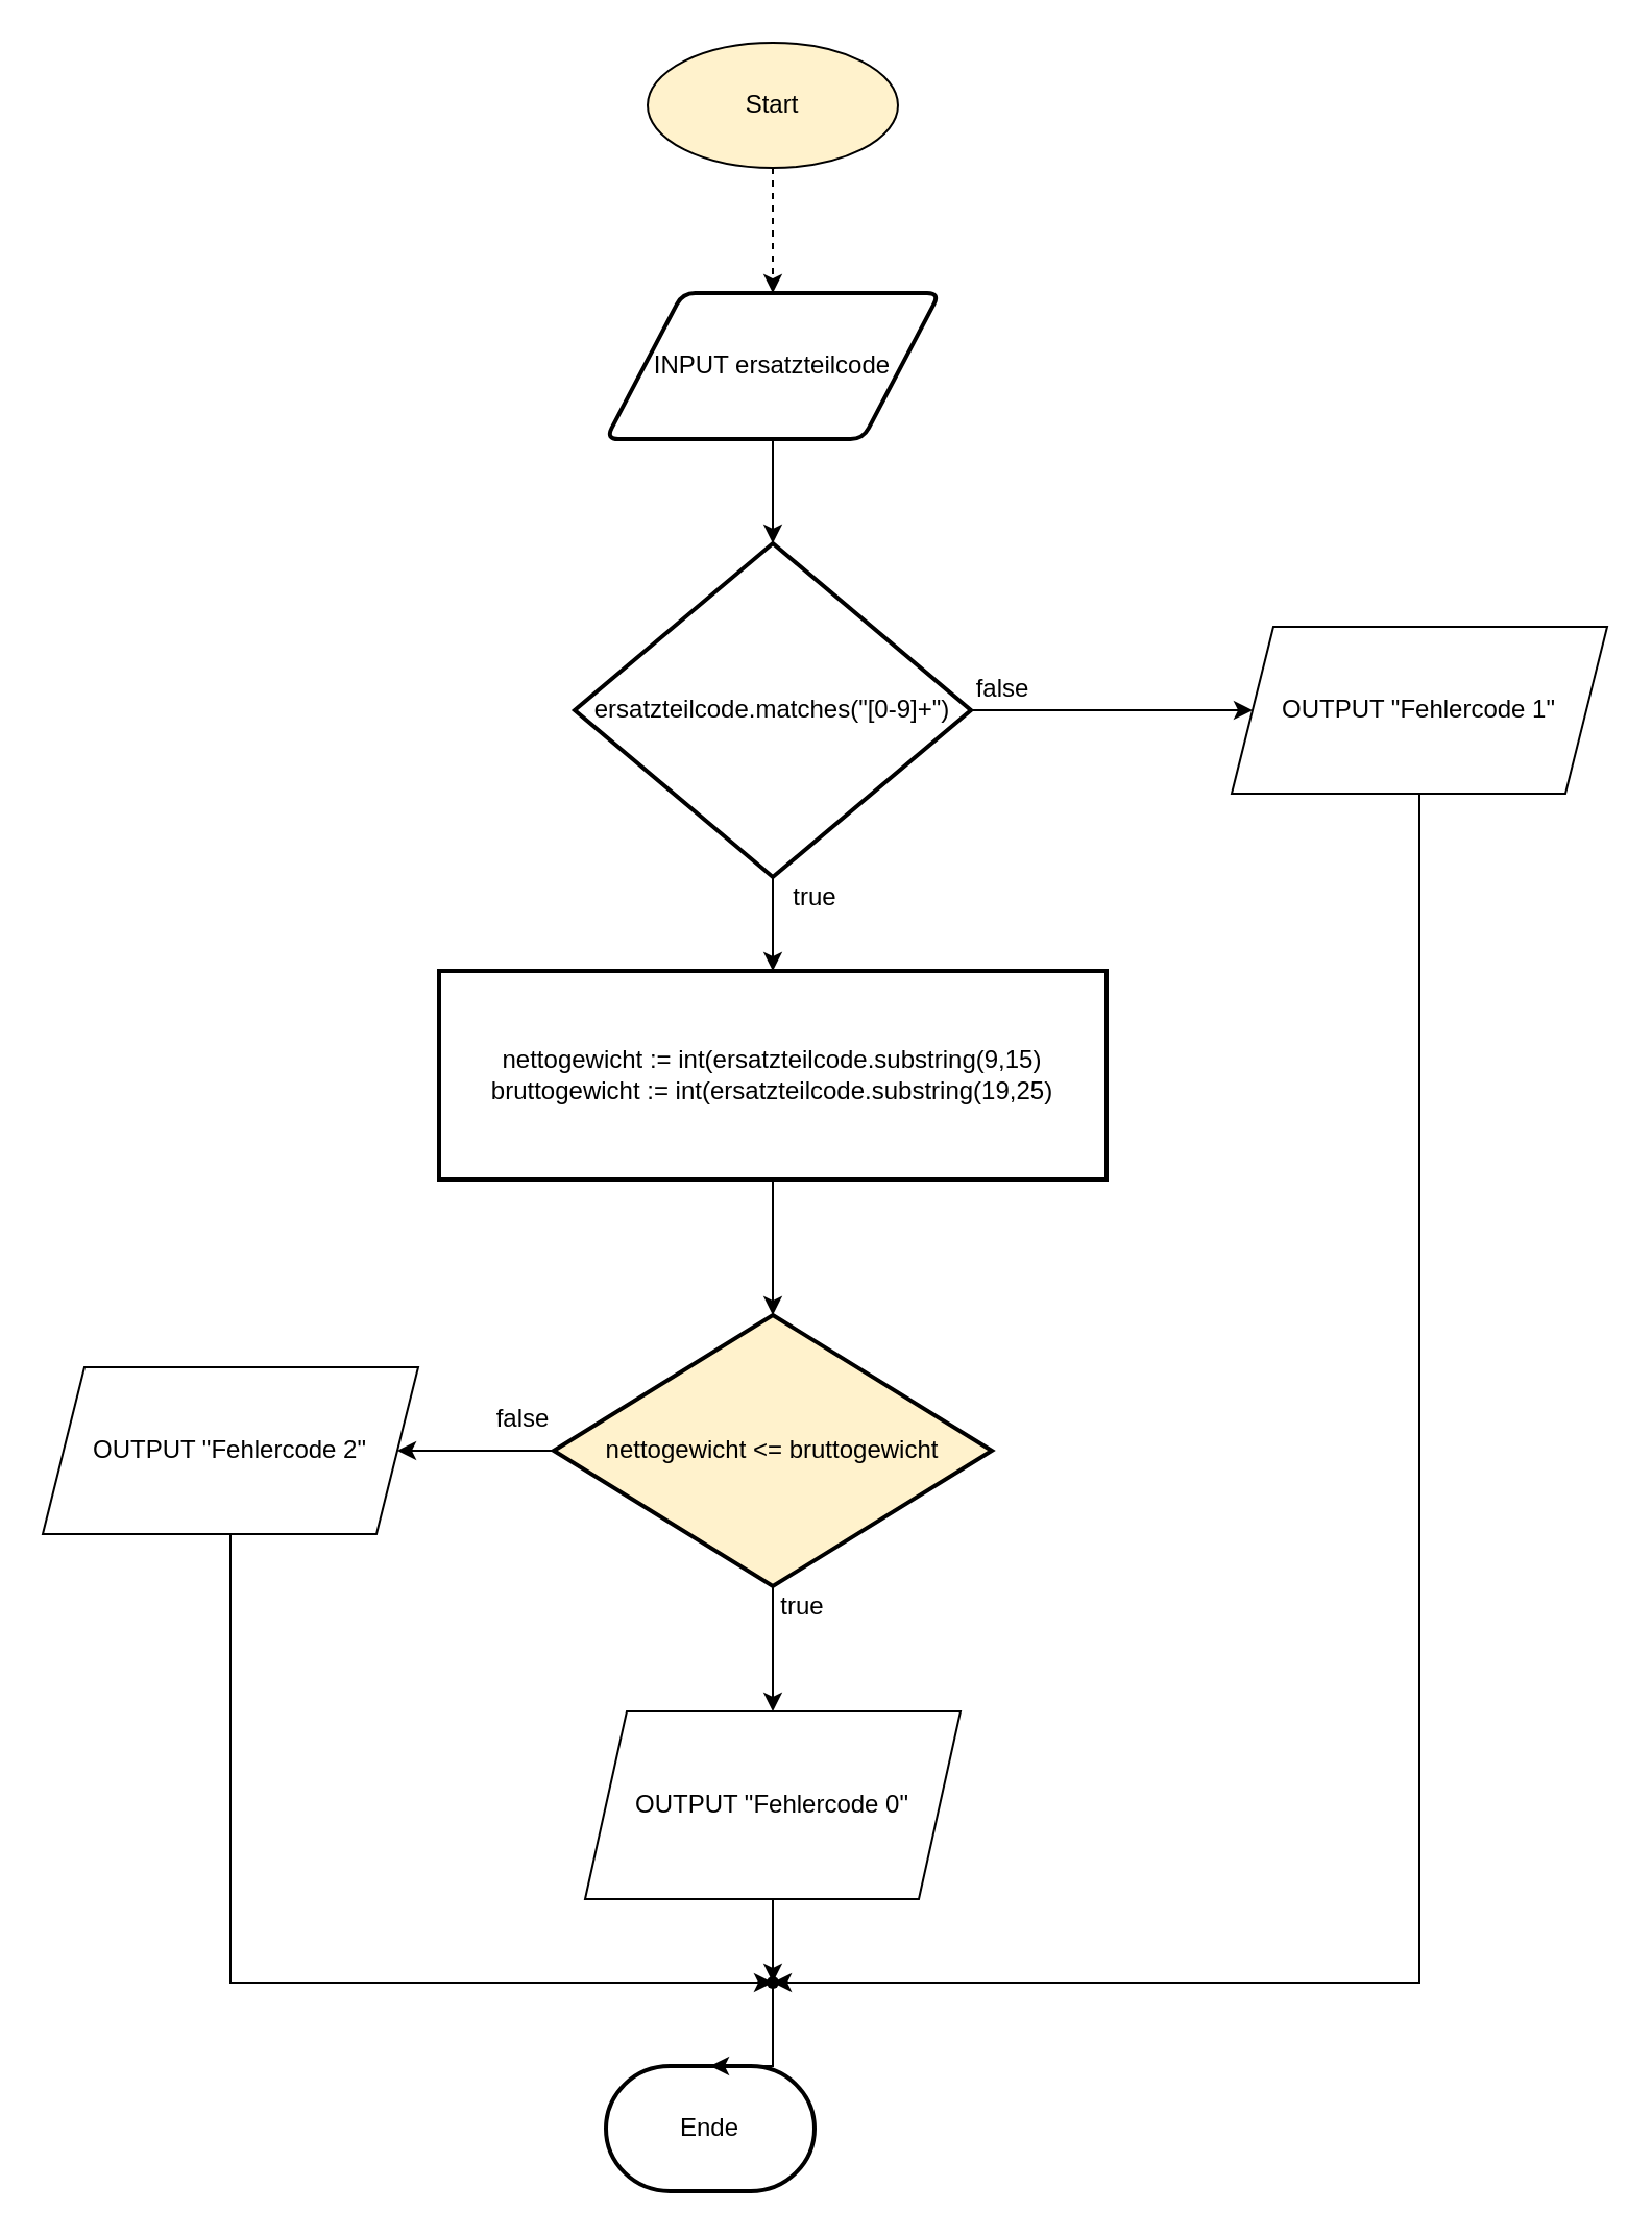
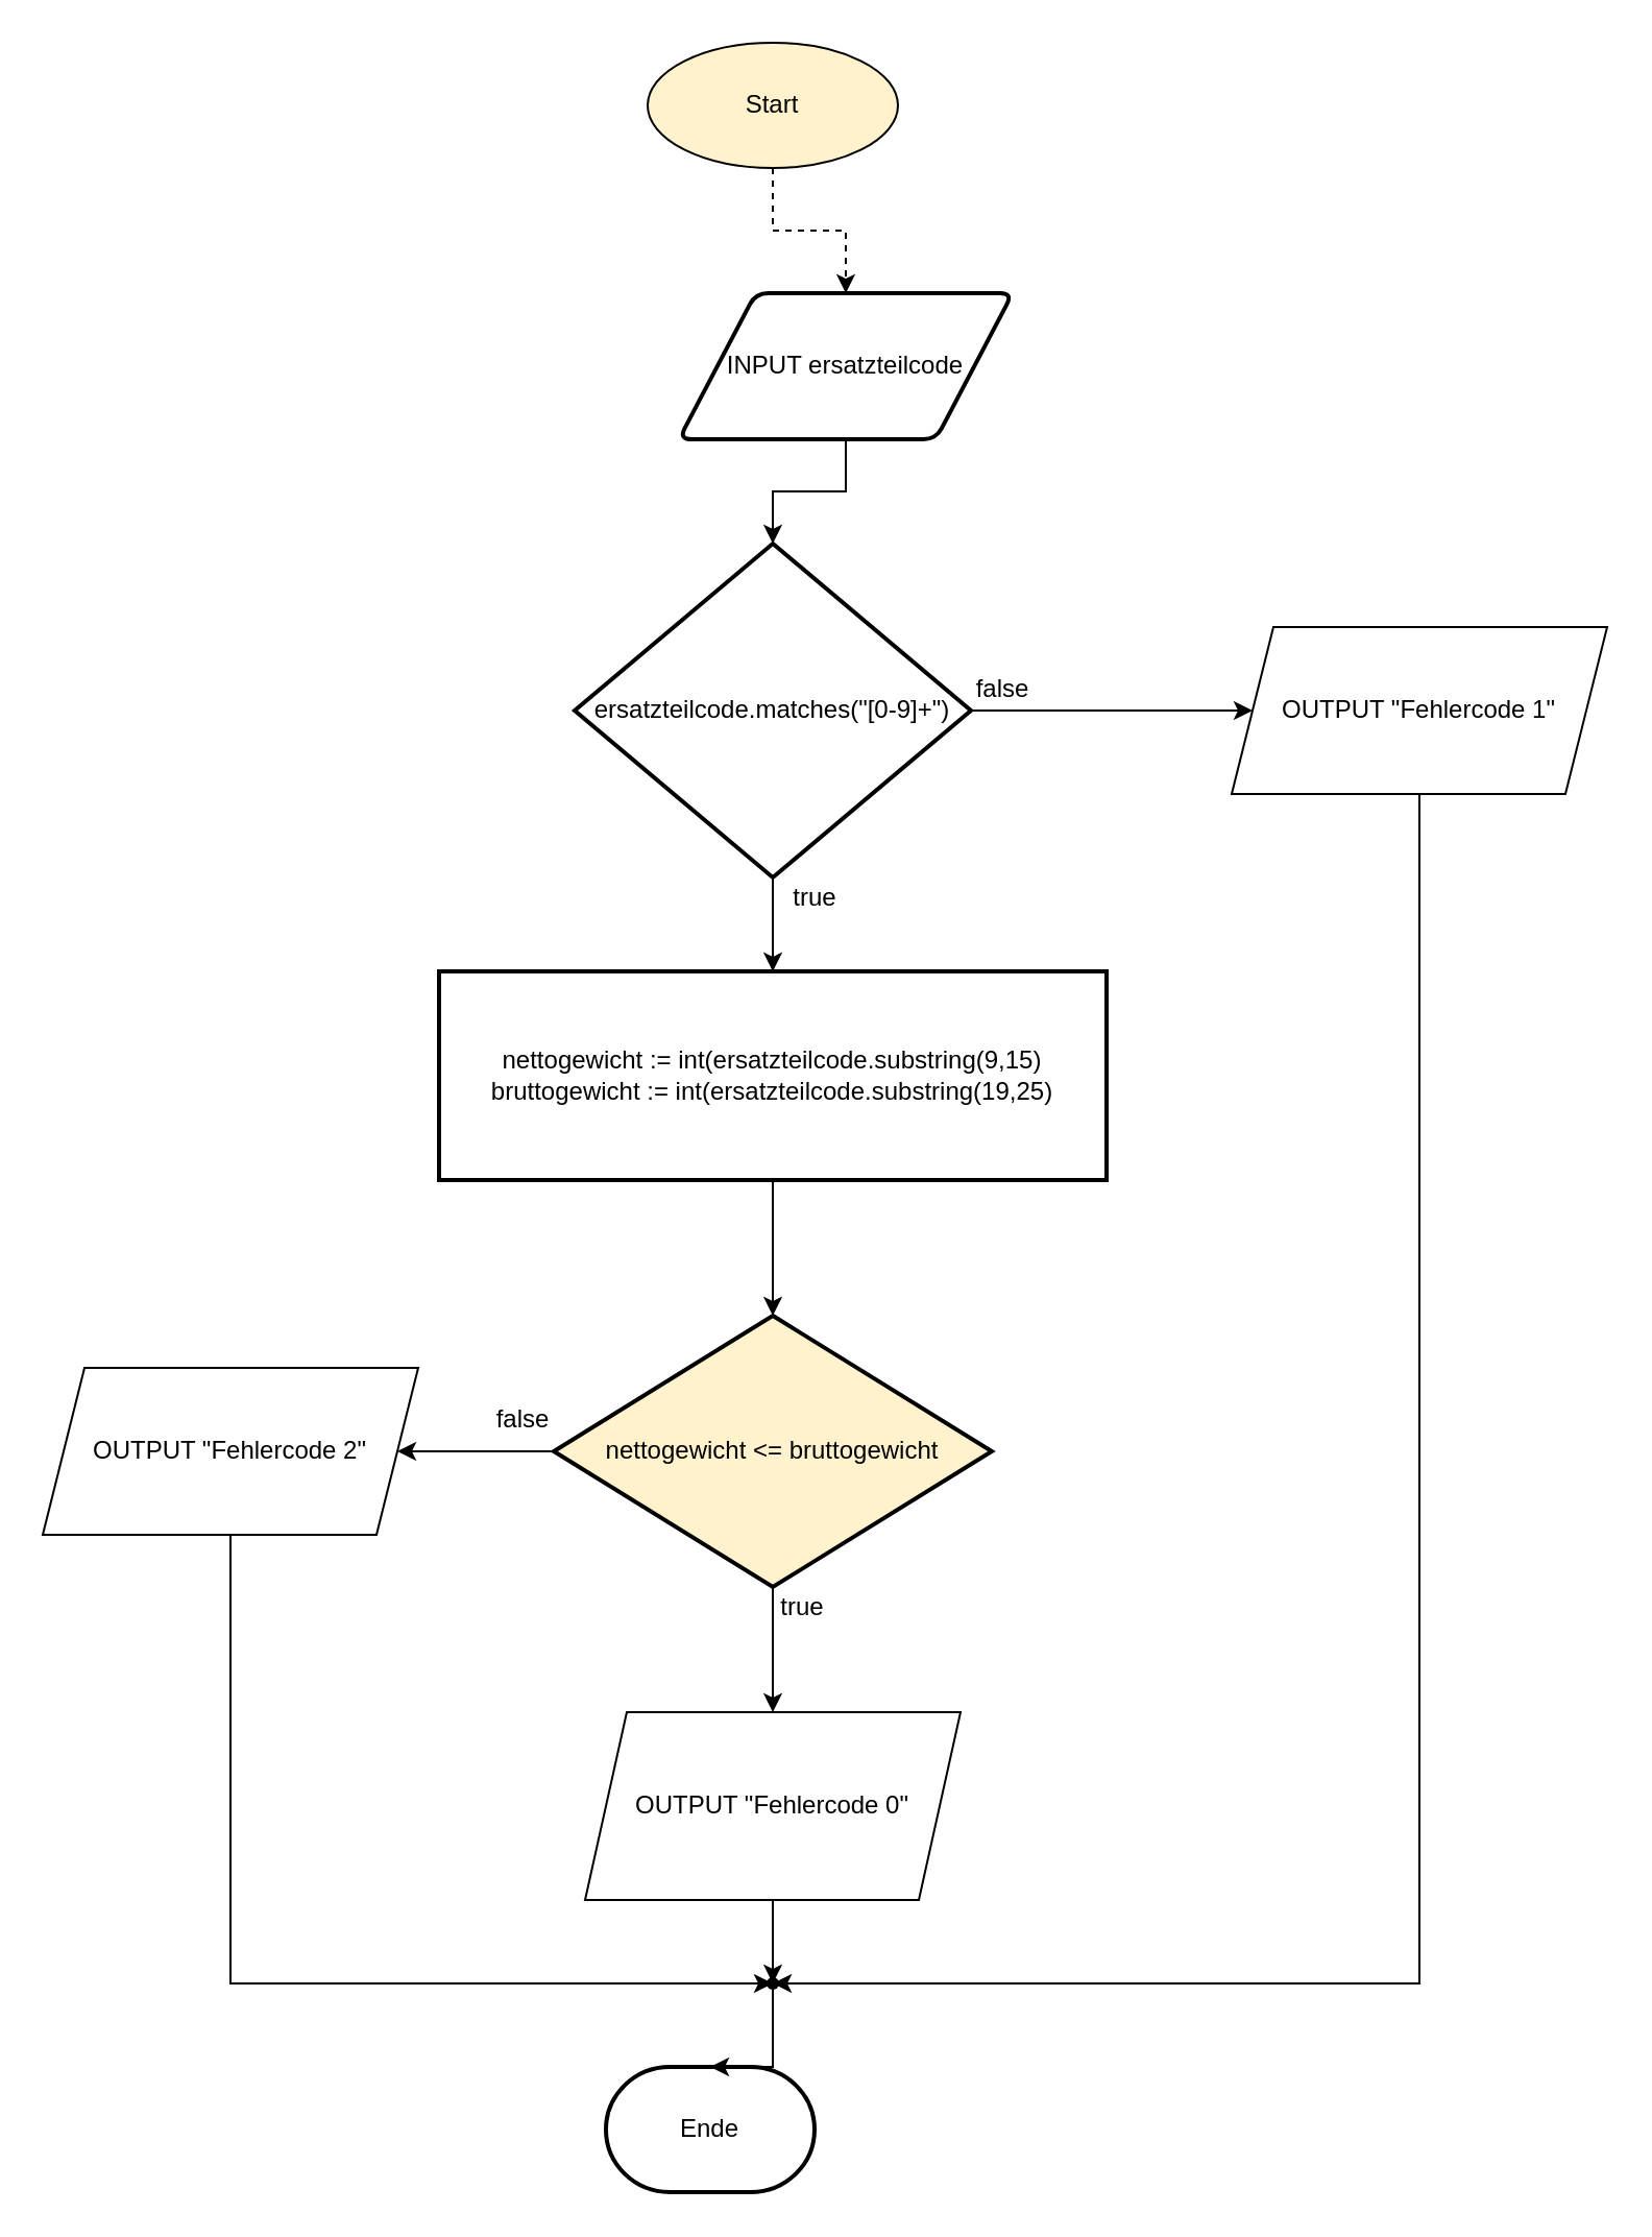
  <mxCell id="0" />
  <mxCell id="1" parent="0" />
  <mxCell id="2" style="edgeStyle=orthogonalEdgeStyle;rounded=0;orthogonalLoop=1;jettySize=auto;html=1;entryX=0.5;entryY=0;entryDx=0;entryDy=0;dashed=1;" edge="1" parent="1" source="3" target="6"><mxGeometry relative="1" as="geometry" /></mxCell>
  <mxCell id="3" value="Start" style="ellipse;whiteSpace=wrap;html=1;fillColor=#fff2cc;" vertex="1" parent="1"><mxGeometry x="310" y="20" width="120" height="60" as="geometry" /></mxCell>
  <mxCell id="4" value="Ende" style="strokeWidth=2;html=1;shape=mxgraph.flowchart.terminator;whiteSpace=wrap;" vertex="1" parent="1"><mxGeometry x="290" y="990" width="100" height="60" as="geometry" /></mxCell>
  <mxCell id="5" style="edgeStyle=orthogonalEdgeStyle;rounded=0;orthogonalLoop=1;jettySize=auto;html=1;" edge="1" parent="1" source="6" target="9"><mxGeometry relative="1" as="geometry" /></mxCell>
- <mxCell id="6" value="INPUT ersatzteilcode" style="shape=parallelogram;html=1;strokeWidth=2;perimeter=parallelogramPerimeter;whiteSpace=wrap;rounded=1;arcSize=12;size=0.23;" vertex="1" parent="1"><mxGeometry x="290" y="140" width="160" height="70" as="geometry" /></mxCell>
+ <mxCell id="6" value="INPUT ersatzteilcode" style="shape=parallelogram;html=1;strokeWidth=2;perimeter=parallelogramPerimeter;whiteSpace=wrap;rounded=1;arcSize=12;size=0.23;" vertex="1" parent="1"><mxGeometry x="325" y="140" width="160" height="70" as="geometry" /></mxCell>
  <mxCell id="7" style="edgeStyle=orthogonalEdgeStyle;rounded=0;orthogonalLoop=1;jettySize=auto;html=1;" edge="1" parent="1" source="9" target="11"><mxGeometry relative="1" as="geometry" /></mxCell>
  <mxCell id="8" value="" style="edgeStyle=orthogonalEdgeStyle;rounded=0;orthogonalLoop=1;jettySize=auto;html=1;" edge="1" parent="1" source="9" target="14"><mxGeometry relative="1" as="geometry" /></mxCell>
  <mxCell id="9" value="ersatzteilcode.matches(&quot;[0-9]+&quot;)" style="strokeWidth=2;html=1;shape=mxgraph.flowchart.decision;whiteSpace=wrap;" vertex="1" parent="1"><mxGeometry x="275" y="260" width="190" height="160" as="geometry" /></mxCell>
  <mxCell id="10" style="edgeStyle=orthogonalEdgeStyle;rounded=0;orthogonalLoop=1;jettySize=auto;html=1;exitX=0.5;exitY=1;exitDx=0;exitDy=0;" edge="1" parent="1" source="11" target="23"><mxGeometry relative="1" as="geometry"><Array as="points"><mxPoint x="680" y="950" /></Array></mxGeometry></mxCell>
  <mxCell id="11" value="OUTPUT &quot;Fehlercode 1&quot;" style="shape=parallelogram;perimeter=parallelogramPerimeter;whiteSpace=wrap;html=1;fixedSize=1;" vertex="1" parent="1"><mxGeometry x="590" y="300" width="180" height="80" as="geometry" /></mxCell>
  <mxCell id="12" value="false" style="text;html=1;align=center;verticalAlign=middle;resizable=0;points=[];autosize=1;strokeColor=none;fillColor=none;" vertex="1" parent="1"><mxGeometry x="460" y="320" width="40" height="20" as="geometry" /></mxCell>
  <mxCell id="13" value="" style="edgeStyle=orthogonalEdgeStyle;rounded=0;orthogonalLoop=1;jettySize=auto;html=1;" edge="1" parent="1" source="14" target="17"><mxGeometry relative="1" as="geometry" /></mxCell>
  <mxCell id="14" value="nettogewicht := int(ersatzteilcode.substring(9,15)&lt;br&gt;bruttogewicht := int(ersatzteilcode.substring(19,25)" style="whiteSpace=wrap;html=1;strokeWidth=2;" vertex="1" parent="1"><mxGeometry x="210" y="465" width="320" height="100" as="geometry" /></mxCell>
  <mxCell id="15" value="" style="edgeStyle=orthogonalEdgeStyle;rounded=0;orthogonalLoop=1;jettySize=auto;html=1;" edge="1" parent="1" source="17" target="19"><mxGeometry relative="1" as="geometry" /></mxCell>
  <mxCell id="16" value="" style="edgeStyle=orthogonalEdgeStyle;rounded=0;orthogonalLoop=1;jettySize=auto;html=1;" edge="1" parent="1" source="17" target="21"><mxGeometry relative="1" as="geometry" /></mxCell>
  <mxCell id="17" value="nettogewicht &amp;lt;= bruttogewicht" style="rhombus;whiteSpace=wrap;html=1;strokeWidth=2;fillColor=#fff2cc;" vertex="1" parent="1"><mxGeometry x="265" y="630" width="210" height="130" as="geometry" /></mxCell>
  <mxCell id="18" value="" style="edgeStyle=orthogonalEdgeStyle;rounded=0;orthogonalLoop=1;jettySize=auto;html=1;" edge="1" parent="1" source="19" target="23"><mxGeometry relative="1" as="geometry" /></mxCell>
  <mxCell id="19" value="OUTPUT &quot;Fehlercode 0&quot;" style="shape=parallelogram;perimeter=parallelogramPerimeter;whiteSpace=wrap;html=1;fixedSize=1;" vertex="1" parent="1"><mxGeometry x="280" y="820" width="180" height="90" as="geometry" /></mxCell>
  <mxCell id="20" style="edgeStyle=orthogonalEdgeStyle;rounded=0;orthogonalLoop=1;jettySize=auto;html=1;exitX=0.5;exitY=1;exitDx=0;exitDy=0;entryX=0;entryY=0.75;entryDx=0;entryDy=0;entryPerimeter=0;" edge="1" parent="1" source="21" target="23"><mxGeometry relative="1" as="geometry"><Array as="points"><mxPoint x="110" y="950" /></Array></mxGeometry></mxCell>
  <mxCell id="21" value="OUTPUT &quot;Fehlercode 2&quot;" style="shape=parallelogram;perimeter=parallelogramPerimeter;whiteSpace=wrap;html=1;fixedSize=1;" vertex="1" parent="1"><mxGeometry x="20" y="655" width="180" height="80" as="geometry" /></mxCell>
  <mxCell id="22" value="" style="edgeStyle=orthogonalEdgeStyle;rounded=0;orthogonalLoop=1;jettySize=auto;html=1;" edge="1" parent="1" source="23" target="4"><mxGeometry relative="1" as="geometry" /></mxCell>
  <mxCell id="23" value="" style="shape=waypoint;sketch=0;size=6;pointerEvents=1;points=[];fillColor=none;resizable=0;rotatable=0;perimeter=centerPerimeter;snapToPoint=1;" vertex="1" parent="1"><mxGeometry x="350" y="930" width="40" height="40" as="geometry" /></mxCell>
  <mxCell id="24" value="false" style="text;html=1;align=center;verticalAlign=middle;resizable=0;points=[];autosize=1;strokeColor=none;fillColor=none;" vertex="1" parent="1"><mxGeometry x="230" y="670" width="40" height="20" as="geometry" /></mxCell>
  <mxCell id="25" value="true" style="text;html=1;align=center;verticalAlign=middle;resizable=0;points=[];autosize=1;strokeColor=none;fillColor=none;" vertex="1" parent="1"><mxGeometry x="364" y="760" width="40" height="20" as="geometry" /></mxCell>
  <mxCell id="26" value="true" style="text;html=1;align=center;verticalAlign=middle;resizable=0;points=[];autosize=1;strokeColor=none;fillColor=none;" vertex="1" parent="1"><mxGeometry x="370" y="420" width="40" height="20" as="geometry" /></mxCell>
